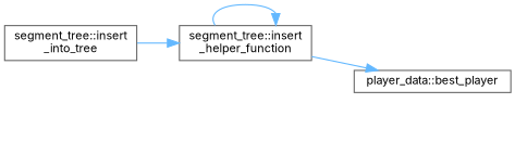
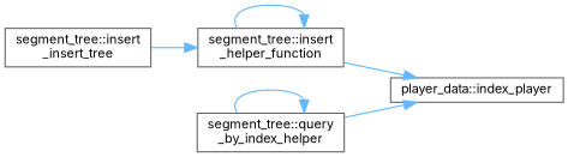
  digraph {
    fontname=Inter
    rankdir=RL
    node [color=grey40 fillcolor=white fontname=Inter fontsize=10 shape=box style=filled]
    edge [color=steelblue1 dir=back fontname=Inter fontsize=10 labelfontname=Helvetica labelfontsize=10 style=solid]
-   n1 [height=0.2 label="player_data::best_player" width=0.4]
+   n1 [height=0.2 label="player_data::index_player" width=0.4]
    n2 [height=0.2 label="segment_tree::insert\l_helper_function" width=0.4]
-   n4 [height=0.2 label="segment_tree::insert\l_into_tree" width=0.4]
+   n3 [height=0.2 label="segment_tree::query\l_by_index_helper" width=0.4]
+   n4 [height=0.2 label="segment_tree::insert\l_insert_tree" width=0.4]
    n1 -> n2
+   n1 -> n3
    n2 -> n2
    n2 -> n4
+   n3 -> n3
  }
